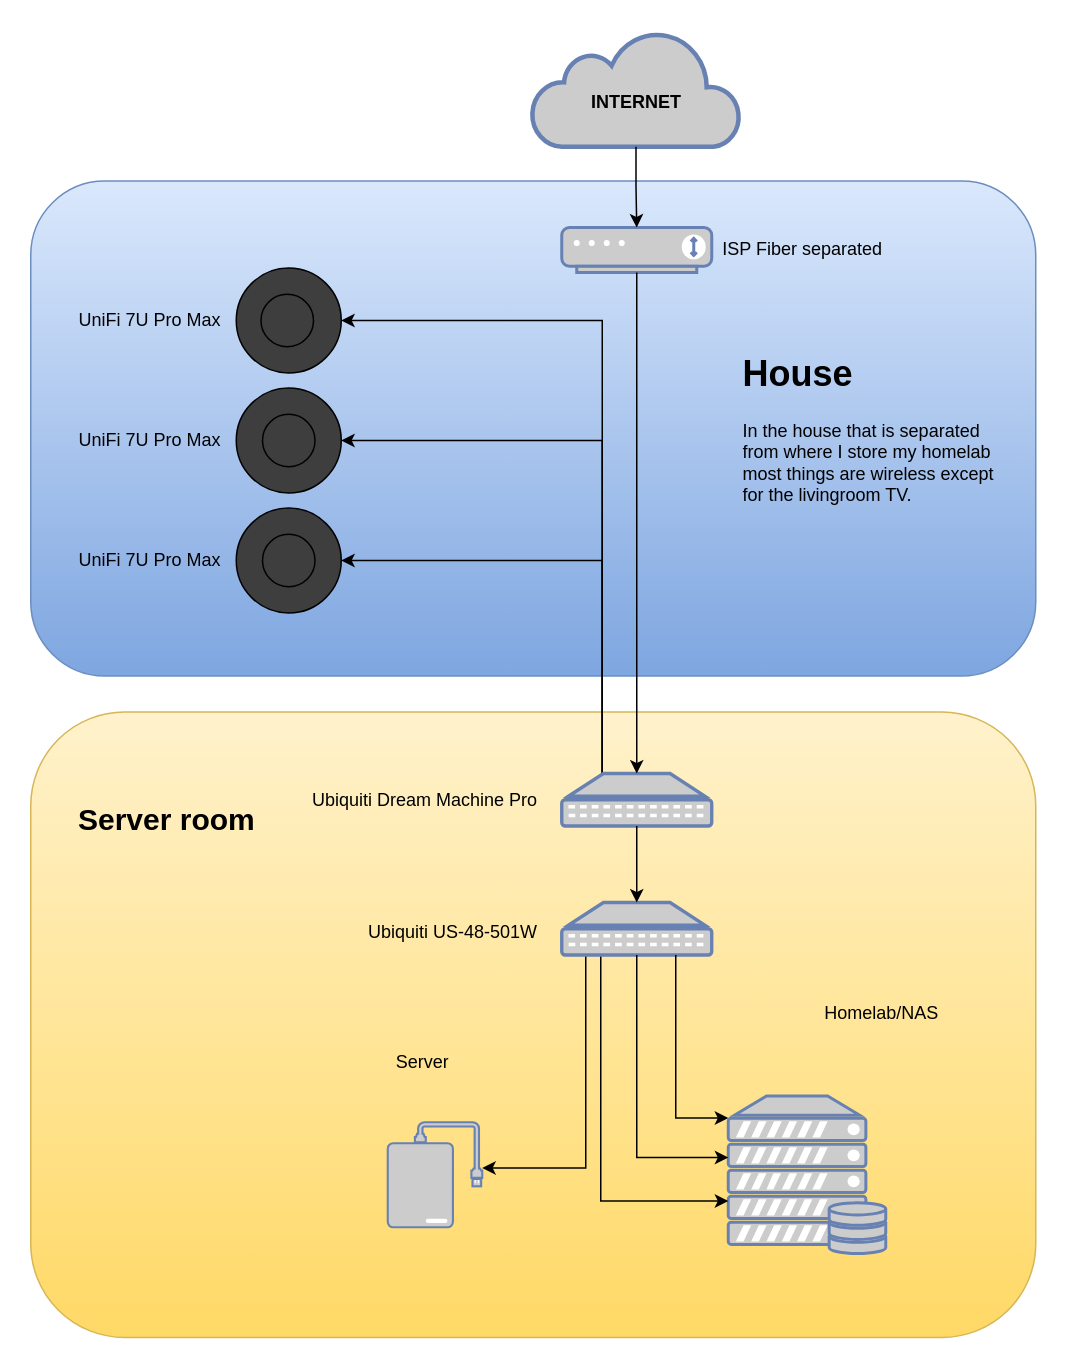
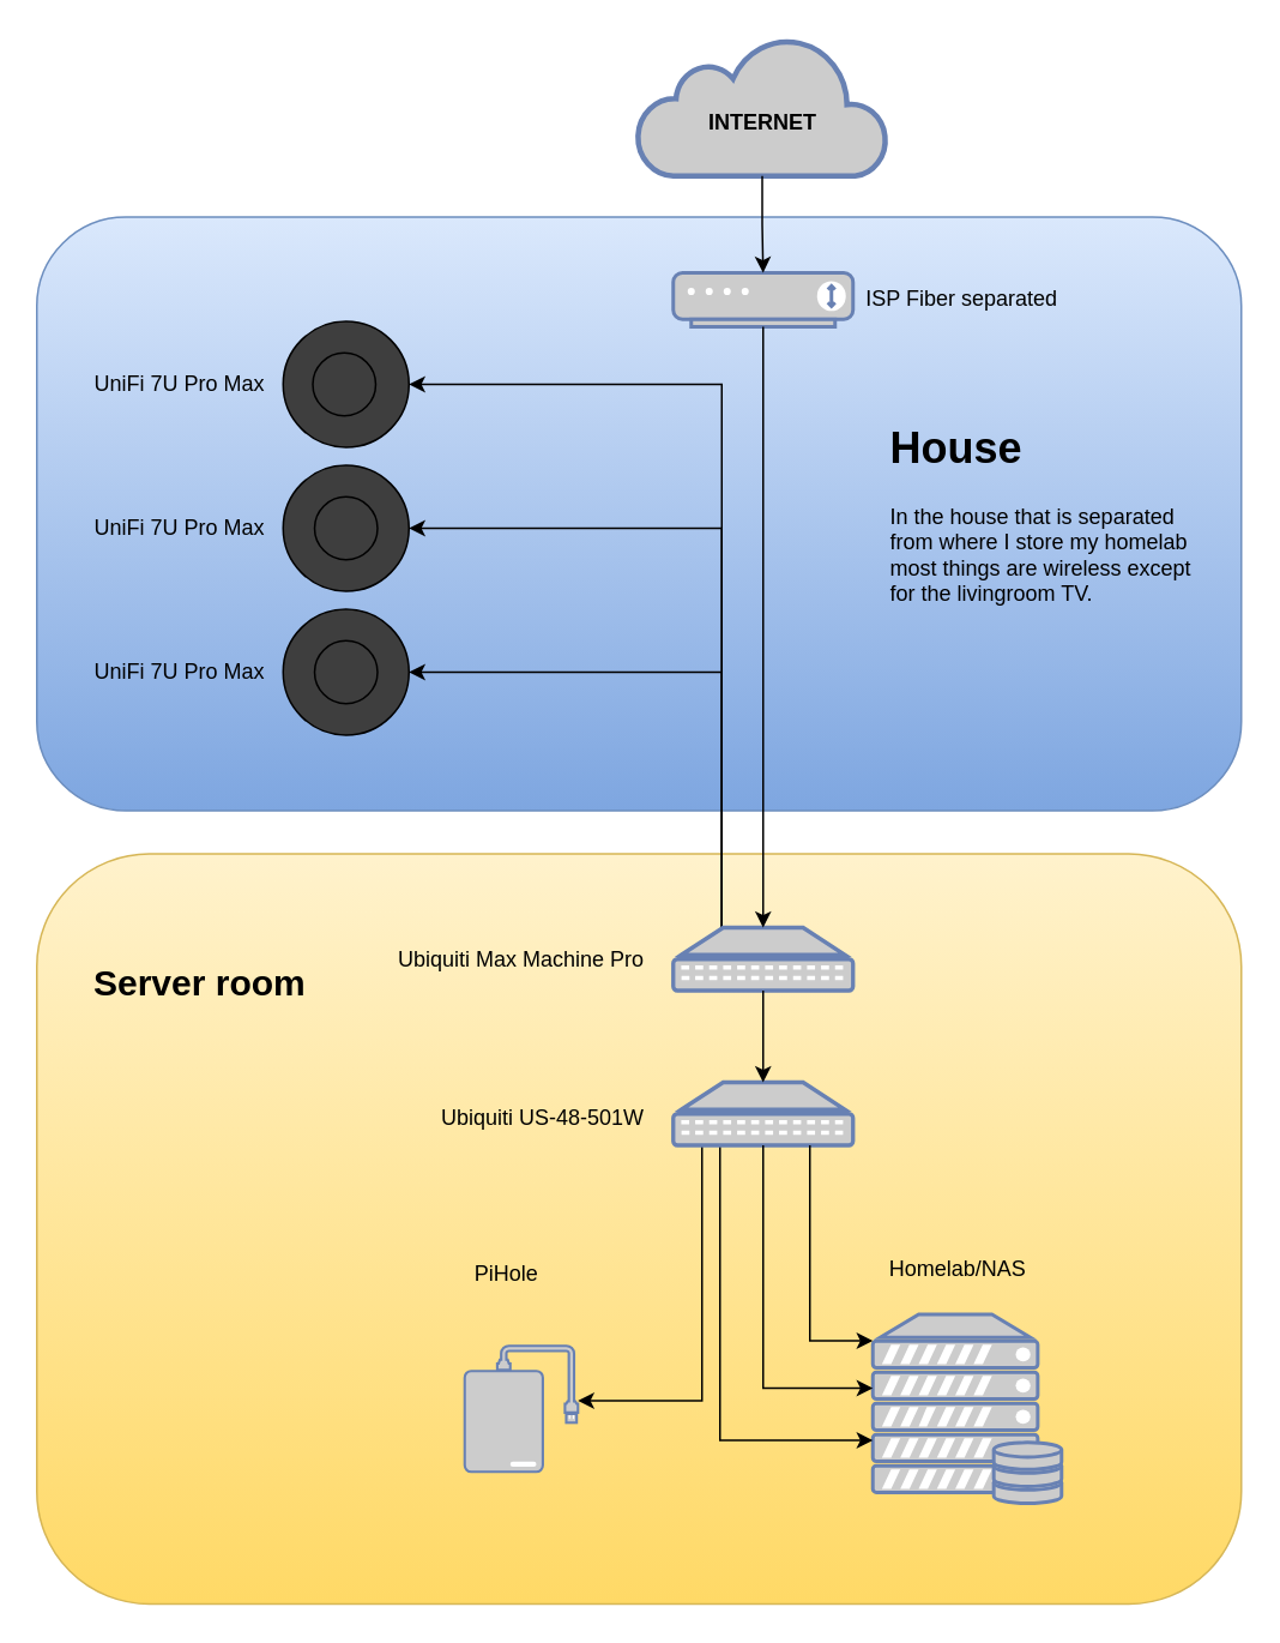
  <mxCell id="0" />
  <mxCell id="1" parent="0" />
  <mxCell id="2" value="" style="rounded=1;whiteSpace=wrap;html=1;fillColor=#dae8fc;gradientColor=#7ea6e0;strokeColor=#6c8ebf;" parent="1" vertex="1"><mxGeometry x="20" y="120" width="670" height="330" as="geometry" /></mxCell>
  <mxCell id="3" value="" style="rounded=1;whiteSpace=wrap;html=1;fillColor=#fff2cc;gradientColor=#ffd966;strokeColor=#d6b656;" parent="1" vertex="1"><mxGeometry x="20" y="474" width="670" height="417" as="geometry" /></mxCell>
  <mxCell id="4" value="" style="fontColor=#0066CC;verticalAlign=top;verticalLabelPosition=bottom;labelPosition=center;align=center;html=1;outlineConnect=0;fillColor=#CCCCCC;strokeColor=#6881B3;gradientColor=none;gradientDirection=north;strokeWidth=2;shape=mxgraph.networks.server_storage;" parent="1" vertex="1"><mxGeometry x="485" y="730" width="105" height="105" as="geometry" /></mxCell>
  <mxCell id="5" style="edgeStyle=orthogonalEdgeStyle;rounded=0;orthogonalLoop=1;jettySize=auto;html=1;exitX=0.5;exitY=1;exitDx=0;exitDy=0;exitPerimeter=0;" parent="1" source="7" target="4" edge="1"><mxGeometry relative="1" as="geometry"><Array as="points"><mxPoint x="400" y="636" /><mxPoint x="400" y="800" /></Array></mxGeometry></mxCell>
  <mxCell id="6" style="edgeStyle=orthogonalEdgeStyle;rounded=0;orthogonalLoop=1;jettySize=auto;html=1;exitX=0.02;exitY=0.98;exitDx=0;exitDy=0;exitPerimeter=0;" parent="1" source="7" target="17" edge="1"><mxGeometry relative="1" as="geometry"><Array as="points"><mxPoint x="390" y="635" /><mxPoint x="390" y="778" /></Array></mxGeometry></mxCell>
  <mxCell id="7" value="" style="fontColor=#0066CC;verticalAlign=top;verticalLabelPosition=bottom;labelPosition=center;align=center;html=1;outlineConnect=0;fillColor=#CCCCCC;strokeColor=#6881B3;gradientColor=none;gradientDirection=north;strokeWidth=2;shape=mxgraph.networks.patch_panel;" parent="1" vertex="1"><mxGeometry x="374" y="601" width="100" height="35" as="geometry" /></mxCell>
  <mxCell id="8" value="Ubiquiti US-48-501W" style="text;html=1;align=right;verticalAlign=middle;whiteSpace=wrap;rounded=0;" parent="1" vertex="1"><mxGeometry x="240" y="606" width="120" height="30" as="geometry" /></mxCell>
- <mxCell id="9" value="&lt;h1 style=&quot;margin-top: 0px;&quot;&gt;&lt;font style=&quot;font-size: 12px; font-weight: normal; line-height: 100%;&quot;&gt;Homelab/NAS&lt;/font&gt;&lt;/h1&gt;" style="text;html=1;whiteSpace=wrap;overflow=hidden;rounded=0;align=center;" parent="1" vertex="1"><mxGeometry x="540" y="650" width="95" height="40" as="geometry" /></mxCell>
+ <mxCell id="9" value="&lt;h1 style=&quot;margin-top: 0px;&quot;&gt;&lt;font style=&quot;font-size: 12px; font-weight: normal; line-height: 100%;&quot;&gt;Homelab/NAS&lt;/font&gt;&lt;/h1&gt;" style="text;html=1;whiteSpace=wrap;overflow=hidden;rounded=0;align=center;" parent="1" vertex="1"><mxGeometry x="485" y="680" width="95" height="40" as="geometry" /></mxCell>
  <mxCell id="10" value="" style="fontColor=#0066CC;verticalAlign=top;verticalLabelPosition=bottom;labelPosition=center;align=center;html=1;outlineConnect=0;fillColor=#CCCCCC;strokeColor=#6881B3;gradientColor=none;gradientDirection=north;strokeWidth=2;shape=mxgraph.networks.modem;" parent="1" vertex="1"><mxGeometry x="374" y="151" width="100" height="30" as="geometry" /></mxCell>
  <mxCell id="11" value="" style="group" parent="1" vertex="1" connectable="0"><mxGeometry x="354" y="20" width="139" height="77.22" as="geometry" /></mxCell>
  <mxCell id="12" value="" style="html=1;outlineConnect=0;fillColor=#CCCCCC;strokeColor=#6881B3;gradientColor=none;gradientDirection=north;strokeWidth=2;shape=mxgraph.networks.cloud;fontColor=#ffffff;" parent="11" vertex="1"><mxGeometry width="139" height="77.22" as="geometry" /></mxCell>
  <mxCell id="13" value="INTERNET" style="text;html=1;align=center;verticalAlign=middle;whiteSpace=wrap;rounded=0;fillColor=none;fontStyle=1" parent="11" vertex="1"><mxGeometry x="40" y="33.22" width="60" height="30" as="geometry" /></mxCell>
  <mxCell id="14" style="edgeStyle=orthogonalEdgeStyle;rounded=0;orthogonalLoop=1;jettySize=auto;html=1;exitX=0.5;exitY=1;exitDx=0;exitDy=0;exitPerimeter=0;" parent="1" source="12" target="10" edge="1"><mxGeometry relative="1" as="geometry" /></mxCell>
  <mxCell id="15" value="ISP Fiber separated" style="text;html=1;align=right;verticalAlign=middle;whiteSpace=wrap;rounded=0;" parent="1" vertex="1"><mxGeometry x="480" y="151" width="110" height="30" as="geometry" /></mxCell>
  <mxCell id="16" value="Server room" style="text;html=1;align=left;verticalAlign=middle;whiteSpace=wrap;rounded=0;fontStyle=1;fontSize=20;" parent="1" vertex="1"><mxGeometry x="50" y="530" width="130" height="30" as="geometry" /></mxCell>
  <mxCell id="17" value="" style="fontColor=#0066CC;verticalAlign=top;verticalLabelPosition=bottom;labelPosition=center;align=center;html=1;outlineConnect=0;fillColor=#CCCCCC;strokeColor=#6881B3;gradientColor=none;gradientDirection=north;strokeWidth=2;shape=mxgraph.networks.external_storage;" parent="1" vertex="1"><mxGeometry x="258" y="747.5" width="63" height="70" as="geometry" /></mxCell>
- <mxCell id="18" value="&lt;h1 style=&quot;margin-top: 0px;&quot;&gt;&lt;font style=&quot;font-size: 12px; font-weight: normal; line-height: 100%;&quot;&gt;Server&lt;/font&gt;&lt;/h1&gt;" style="text;html=1;whiteSpace=wrap;overflow=hidden;rounded=0;align=center;" parent="1" vertex="1"><mxGeometry x="242" y="682.5" width="79" height="35" as="geometry" /></mxCell>
+ <mxCell id="18" value="&lt;h1 style=&quot;margin-top: 0px;&quot;&gt;&lt;font style=&quot;font-size: 12px; font-weight: normal; line-height: 100%;&quot;&gt;PiHole&lt;/font&gt;&lt;/h1&gt;" style="text;html=1;whiteSpace=wrap;overflow=hidden;rounded=0;align=center;" parent="1" vertex="1"><mxGeometry x="242" y="682.5" width="79" height="35" as="geometry" /></mxCell>
  <mxCell id="19" value="&lt;h1 style=&quot;margin-top: 0px;&quot;&gt;House&lt;/h1&gt;&lt;p&gt;In the house that is separated from where I store my homelab most things are wireless except for the livingroom TV.&lt;/p&gt;" style="text;html=1;whiteSpace=wrap;overflow=hidden;rounded=0;" parent="1" vertex="1"><mxGeometry x="493" y="228" width="180" height="120" as="geometry" /></mxCell>
  <mxCell id="20" style="edgeStyle=orthogonalEdgeStyle;rounded=0;orthogonalLoop=1;jettySize=auto;html=1;exitX=0.27;exitY=0;exitDx=0;exitDy=0;exitPerimeter=0;entryX=1;entryY=0.5;entryDx=0;entryDy=0;" parent="1" source="23" target="28" edge="1"><mxGeometry relative="1" as="geometry" /></mxCell>
  <mxCell id="21" style="edgeStyle=orthogonalEdgeStyle;rounded=0;orthogonalLoop=1;jettySize=auto;html=1;exitX=0.27;exitY=0;exitDx=0;exitDy=0;exitPerimeter=0;entryX=1;entryY=0.5;entryDx=0;entryDy=0;" parent="1" source="23" target="36" edge="1"><mxGeometry relative="1" as="geometry" /></mxCell>
  <mxCell id="22" style="edgeStyle=orthogonalEdgeStyle;rounded=0;orthogonalLoop=1;jettySize=auto;html=1;exitX=0.27;exitY=0;exitDx=0;exitDy=0;exitPerimeter=0;entryX=1;entryY=0.5;entryDx=0;entryDy=0;" parent="1" source="23" target="32" edge="1"><mxGeometry relative="1" as="geometry" /></mxCell>
  <mxCell id="23" value="" style="fontColor=#0066CC;verticalAlign=top;verticalLabelPosition=bottom;labelPosition=center;align=center;html=1;outlineConnect=0;fillColor=#CCCCCC;strokeColor=#6881B3;gradientColor=none;gradientDirection=north;strokeWidth=2;shape=mxgraph.networks.patch_panel;" parent="1" vertex="1"><mxGeometry x="374" y="515" width="100" height="35" as="geometry" /></mxCell>
- <mxCell id="24" value="Ubiquiti Dream Machine Pro" style="text;html=1;align=right;verticalAlign=middle;whiteSpace=wrap;rounded=0;" parent="1" vertex="1"><mxGeometry x="190" y="517.5" width="170" height="30" as="geometry" /></mxCell>
+ <mxCell id="24" value="Ubiquiti Max Machine Pro" style="text;html=1;align=right;verticalAlign=middle;whiteSpace=wrap;rounded=0;" parent="1" vertex="1"><mxGeometry x="190" y="517.5" width="170" height="30" as="geometry" /></mxCell>
  <mxCell id="25" style="edgeStyle=orthogonalEdgeStyle;rounded=0;orthogonalLoop=1;jettySize=auto;html=1;exitX=0.5;exitY=1;exitDx=0;exitDy=0;exitPerimeter=0;entryX=0.5;entryY=0;entryDx=0;entryDy=0;entryPerimeter=0;" parent="1" source="23" target="7" edge="1"><mxGeometry relative="1" as="geometry" /></mxCell>
  <mxCell id="26" style="edgeStyle=orthogonalEdgeStyle;rounded=0;orthogonalLoop=1;jettySize=auto;html=1;entryX=0.5;entryY=0;entryDx=0;entryDy=0;entryPerimeter=0;" parent="1" source="10" target="23" edge="1"><mxGeometry relative="1" as="geometry" /></mxCell>
  <mxCell id="27" value="" style="group;movable=1;resizable=1;rotatable=1;deletable=1;editable=1;locked=0;connectable=1;" parent="1" vertex="1" connectable="0"><mxGeometry x="157" y="258" width="70" height="70" as="geometry" /></mxCell>
  <mxCell id="28" value="" style="ellipse;whiteSpace=wrap;html=1;aspect=fixed;fillColor=light-dark(#3E3E3E,#3E3E3E);strokeColor=light-dark(#000000,#6B81AC);movable=1;resizable=1;rotatable=1;deletable=1;editable=1;locked=0;connectable=1;" parent="27" vertex="1"><mxGeometry width="70" height="70" as="geometry" /></mxCell>
  <mxCell id="29" value="" style="ellipse;whiteSpace=wrap;html=1;aspect=fixed;fillColor=light-dark(#3E3E3E,#3E3E3E);strokeColor=light-dark(#000000,#6B81AC);movable=1;resizable=1;rotatable=1;deletable=1;editable=1;locked=0;connectable=1;" parent="27" vertex="1"><mxGeometry x="17.5" y="17.5" width="35" height="35" as="geometry" /></mxCell>
  <mxCell id="30" value="UniFi 7U Pro Max" style="text;html=1;align=right;verticalAlign=middle;whiteSpace=wrap;rounded=0;" parent="1" vertex="1"><mxGeometry x="50" y="278" width="99" height="30" as="geometry" /></mxCell>
  <mxCell id="31" value="" style="group" parent="1" vertex="1" connectable="0"><mxGeometry x="157" y="178" width="70" height="70" as="geometry" /></mxCell>
  <mxCell id="32" value="" style="ellipse;whiteSpace=wrap;html=1;aspect=fixed;fillColor=light-dark(#3E3E3E,#3E3E3E);strokeColor=light-dark(#000000,#6B81AC);movable=1;resizable=1;rotatable=1;deletable=1;editable=1;locked=0;connectable=1;" parent="31" vertex="1"><mxGeometry width="70" height="70" as="geometry" /></mxCell>
  <mxCell id="33" value="" style="ellipse;whiteSpace=wrap;html=1;aspect=fixed;fillColor=light-dark(#3E3E3E,#3E3E3E);strokeColor=light-dark(#000000,#6B81AC);movable=1;resizable=1;rotatable=1;deletable=1;editable=1;locked=0;connectable=1;" parent="31" vertex="1"><mxGeometry x="16.5" y="17.5" width="35" height="35" as="geometry" /></mxCell>
  <mxCell id="34" value="UniFi 7U Pro Max" style="text;html=1;align=right;verticalAlign=middle;whiteSpace=wrap;rounded=0;" parent="1" vertex="1"><mxGeometry x="50" y="198" width="99" height="30" as="geometry" /></mxCell>
  <mxCell id="35" style="edgeStyle=orthogonalEdgeStyle;rounded=0;orthogonalLoop=1;jettySize=auto;html=1;entryX=0;entryY=0.14;entryDx=0;entryDy=0;entryPerimeter=0;" parent="1" edge="1" target="4" source="7"><mxGeometry relative="1" as="geometry"><mxPoint x="425" y="636" as="sourcePoint" /><mxPoint x="367.4" y="808.5" as="targetPoint" /><Array as="points"><mxPoint x="450" y="745" /></Array></mxGeometry></mxCell>
  <mxCell id="36" value="" style="group;movable=1;resizable=1;rotatable=1;deletable=1;editable=1;locked=0;connectable=1;" parent="1" vertex="1" connectable="0"><mxGeometry x="157" y="338" width="70" height="70" as="geometry" /></mxCell>
  <mxCell id="37" value="" style="ellipse;whiteSpace=wrap;html=1;aspect=fixed;fillColor=light-dark(#3E3E3E,#3E3E3E);strokeColor=light-dark(#000000,#6B81AC);movable=1;resizable=1;rotatable=1;deletable=1;editable=1;locked=0;connectable=1;" parent="36" vertex="1"><mxGeometry width="70" height="70" as="geometry" /></mxCell>
  <mxCell id="38" value="" style="ellipse;whiteSpace=wrap;html=1;aspect=fixed;fillColor=light-dark(#3E3E3E,#3E3E3E);strokeColor=light-dark(#000000,#6B81AC);movable=1;resizable=1;rotatable=1;deletable=1;editable=1;locked=0;connectable=1;" parent="36" vertex="1"><mxGeometry x="17.5" y="17.5" width="35" height="35" as="geometry" /></mxCell>
  <mxCell id="39" value="UniFi 7U Pro Max" style="text;html=1;align=right;verticalAlign=middle;whiteSpace=wrap;rounded=0;" parent="1" vertex="1"><mxGeometry x="50" y="358" width="99" height="30" as="geometry" /></mxCell>
  <mxCell id="40" style="edgeStyle=orthogonalEdgeStyle;rounded=0;orthogonalLoop=1;jettySize=auto;html=1;" edge="1" parent="1" source="7" target="4"><mxGeometry relative="1" as="geometry"><Array as="points"><mxPoint x="424" y="771" /></Array></mxGeometry></mxCell>
